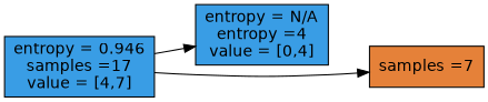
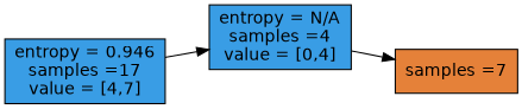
  digraph {
    rankdir=LR
    node [color=black fillcolor="#399de5" fontname=helvetica shape=box style=filled]
    edge [fontname=helvetica]
    n1 [label=<entropy = 0.946<br/>samples =17<br/>value = [4,7]>]
-   n2 [label=<entropy = N/A<br/>entropy =4<br/>value = [0,4]>]
+   n2 [label=<entropy = N/A<br/>samples =4<br/>value = [0,4]>]
    n3 [fillcolor="#e58139" label=<samples =7>]
    n1 -> n2
-   n1 -> n3
+   n2 -> n3
  }
